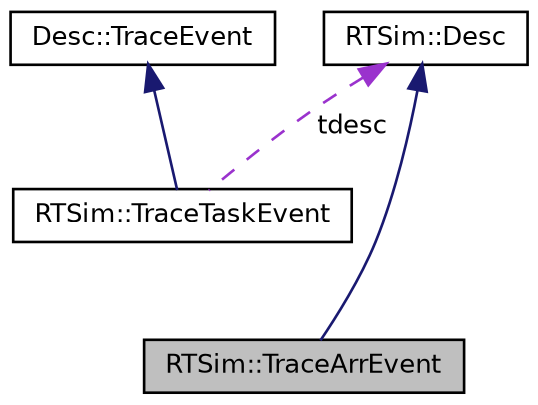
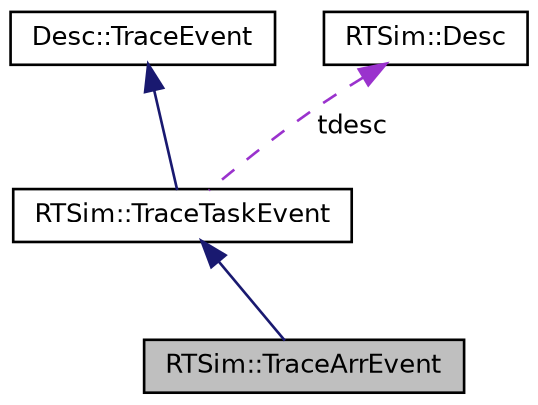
  digraph {
    node [color=black fillcolor=white fontname=Helvetica fontsize=10 shape=record style=filled]
    edge [color=midnightblue dir=back fontname=Helvetica fontsize=10 labelfontname=Helvetica labelfontsize=10 style=solid]
    n1 [fillcolor=grey75 fontcolor=black height=0.2 label="RTSim::TraceArrEvent" width=0.4]
    n2 [height=0.2 label="RTSim::TraceTaskEvent" width=0.4]
    n3 [height=0.2 label="Desc::TraceEvent" width=0.4]
    n4 [height=0.2 label="RTSim::Desc" width=0.4]
-   n4 -> n1
+   n2 -> n1
    n3 -> n2
    n4 -> n2 [color=darkorchid3 label=" tdesc" style=dashed]
  }
